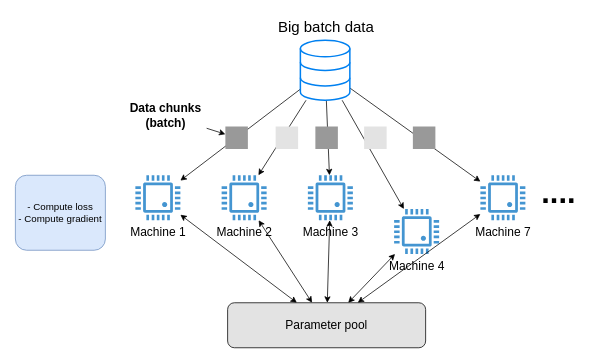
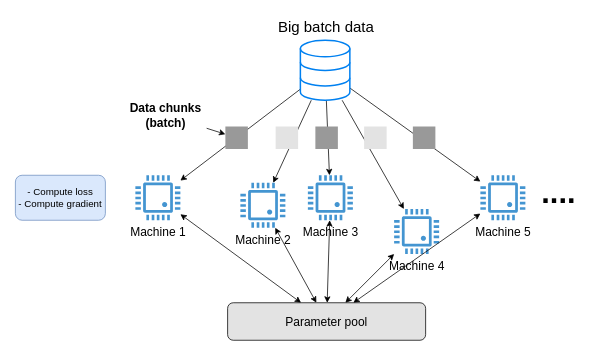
  <mxCell id="0" />
  <mxCell id="1" parent="0" />
  <mxCell id="2" style="rounded=0;orthogonalLoop=1;jettySize=auto;html=1;fontSize=16;" parent="1" source="7" target="9" edge="1"><mxGeometry relative="1" as="geometry" /></mxCell>
  <mxCell id="3" style="edgeStyle=none;rounded=0;orthogonalLoop=1;jettySize=auto;html=1;fontSize=16;" parent="1" source="7" target="10" edge="1"><mxGeometry relative="1" as="geometry" /></mxCell>
  <mxCell id="4" style="edgeStyle=none;rounded=0;orthogonalLoop=1;jettySize=auto;html=1;fontSize=16;" parent="1" source="7" target="11" edge="1"><mxGeometry relative="1" as="geometry" /></mxCell>
  <mxCell id="5" style="edgeStyle=none;rounded=0;orthogonalLoop=1;jettySize=auto;html=1;fontSize=16;" parent="1" source="7" target="12" edge="1"><mxGeometry relative="1" as="geometry" /></mxCell>
  <mxCell id="6" style="edgeStyle=none;rounded=0;orthogonalLoop=1;jettySize=auto;html=1;fontSize=16;" parent="1" source="7" target="13" edge="1"><mxGeometry relative="1" as="geometry" /></mxCell>
  <mxCell id="7" value="" style="html=1;verticalLabelPosition=bottom;align=center;labelBackgroundColor=#ffffff;verticalAlign=top;strokeWidth=2;strokeColor=#0080F0;shadow=0;dashed=0;shape=mxgraph.ios7.icons.data;" parent="1" vertex="1"><mxGeometry x="400" y="53" width="65.97" height="80" as="geometry" /></mxCell>
  <mxCell id="8" value="Big batch data" style="text;html=1;align=center;verticalAlign=middle;resizable=0;points=[];autosize=1;fontSize=20;fontStyle=0" parent="1" vertex="1"><mxGeometry x="369" y="20" width="130" height="30" as="geometry" /></mxCell>
  <mxCell id="9" value="Machine 1" style="pointerEvents=1;shadow=0;dashed=0;html=1;strokeColor=none;fillColor=#4495D1;labelPosition=center;verticalLabelPosition=bottom;verticalAlign=top;align=center;outlineConnect=0;shape=mxgraph.veeam.cpu;fontSize=16;" parent="1" vertex="1"><mxGeometry x="180" y="233" width="60" height="60" as="geometry" /></mxCell>
- <mxCell id="10" value="Machine 2" style="pointerEvents=1;shadow=0;dashed=0;html=1;strokeColor=none;fillColor=#4495D1;labelPosition=center;verticalLabelPosition=bottom;verticalAlign=top;align=center;outlineConnect=0;shape=mxgraph.veeam.cpu;fontSize=16;" parent="1" vertex="1"><mxGeometry x="295" y="233" width="60" height="60" as="geometry" /></mxCell>
+ <mxCell id="10" value="Machine 2" style="pointerEvents=1;shadow=0;dashed=0;html=1;strokeColor=none;fillColor=#4495D1;labelPosition=center;verticalLabelPosition=bottom;verticalAlign=top;align=center;outlineConnect=0;shape=mxgraph.veeam.cpu;fontSize=16;" parent="1" vertex="1"><mxGeometry x="320" y="243" width="60" height="60" as="geometry" /></mxCell>
  <mxCell id="11" value="Machine 3" style="pointerEvents=1;shadow=0;dashed=0;html=1;strokeColor=none;fillColor=#4495D1;labelPosition=center;verticalLabelPosition=bottom;verticalAlign=top;align=center;outlineConnect=0;shape=mxgraph.veeam.cpu;fontSize=16;" parent="1" vertex="1"><mxGeometry x="410" y="233" width="60" height="60" as="geometry" /></mxCell>
  <mxCell id="12" value="Machine 4" style="pointerEvents=1;shadow=0;dashed=0;html=1;strokeColor=none;fillColor=#4495D1;labelPosition=center;verticalLabelPosition=bottom;verticalAlign=top;align=center;outlineConnect=0;shape=mxgraph.veeam.cpu;fontSize=16;" parent="1" vertex="1"><mxGeometry x="525" y="278" width="60" height="60" as="geometry" /></mxCell>
- <mxCell id="13" value="Machine 7" style="pointerEvents=1;shadow=0;dashed=0;html=1;strokeColor=none;fillColor=#4495D1;labelPosition=center;verticalLabelPosition=bottom;verticalAlign=top;align=center;outlineConnect=0;shape=mxgraph.veeam.cpu;fontSize=16;" parent="1" vertex="1"><mxGeometry x="640" y="233" width="60" height="60" as="geometry" /></mxCell>
+ <mxCell id="13" value="Machine 5" style="pointerEvents=1;shadow=0;dashed=0;html=1;strokeColor=none;fillColor=#4495D1;labelPosition=center;verticalLabelPosition=bottom;verticalAlign=top;align=center;outlineConnect=0;shape=mxgraph.veeam.cpu;fontSize=16;" parent="1" vertex="1"><mxGeometry x="640" y="233" width="60" height="60" as="geometry" /></mxCell>
  <mxCell id="14" value="" style="rounded=0;whiteSpace=wrap;html=1;fontSize=16;fillColor=#999999;strokeColor=none;aspect=fixed;" parent="1" vertex="1"><mxGeometry x="300" y="168" width="30" height="30" as="geometry" /></mxCell>
  <mxCell id="15" value="" style="rounded=0;whiteSpace=wrap;html=1;fontSize=16;fillColor=#E3E3E3;strokeColor=none;aspect=fixed;" parent="1" vertex="1"><mxGeometry x="367" y="168" width="30" height="30" as="geometry" /></mxCell>
  <mxCell id="16" value="" style="rounded=0;whiteSpace=wrap;html=1;fontSize=16;fillColor=#999999;strokeColor=none;aspect=fixed;" parent="1" vertex="1"><mxGeometry x="420" y="168" width="30" height="30" as="geometry" /></mxCell>
  <mxCell id="17" style="edgeStyle=none;rounded=0;orthogonalLoop=1;jettySize=auto;html=1;fontSize=16;" parent="1" source="18" target="14" edge="1"><mxGeometry relative="1" as="geometry" /></mxCell>
  <mxCell id="18" value="Data chunks&lt;br&gt;(batch)" style="text;html=1;align=center;verticalAlign=middle;resizable=0;points=[];autosize=1;fontSize=16;fontStyle=1" parent="1" vertex="1"><mxGeometry x="165" y="133" width="110" height="40" as="geometry" /></mxCell>
  <mxCell id="19" value="" style="rounded=0;whiteSpace=wrap;html=1;fontSize=16;fillColor=#E3E3E3;strokeColor=none;aspect=fixed;" parent="1" vertex="1"><mxGeometry x="485" y="168" width="30" height="30" as="geometry" /></mxCell>
  <mxCell id="20" value="" style="rounded=0;whiteSpace=wrap;html=1;fontSize=16;fillColor=#999999;strokeColor=none;aspect=fixed;" parent="1" vertex="1"><mxGeometry x="550" y="168" width="30" height="30" as="geometry" /></mxCell>
  <mxCell id="21" style="edgeStyle=none;rounded=0;orthogonalLoop=1;jettySize=auto;html=1;fontSize=13;startArrow=classic;startFill=1;" parent="1" source="26" target="9" edge="1"><mxGeometry relative="1" as="geometry" /></mxCell>
  <mxCell id="22" style="edgeStyle=none;rounded=0;orthogonalLoop=1;jettySize=auto;html=1;fontSize=13;startArrow=classic;startFill=1;" parent="1" source="26" target="10" edge="1"><mxGeometry relative="1" as="geometry" /></mxCell>
  <mxCell id="23" style="edgeStyle=none;rounded=0;orthogonalLoop=1;jettySize=auto;html=1;fontSize=13;startArrow=classic;startFill=1;" parent="1" source="26" target="11" edge="1"><mxGeometry relative="1" as="geometry" /></mxCell>
  <mxCell id="24" style="edgeStyle=none;rounded=0;orthogonalLoop=1;jettySize=auto;html=1;fontSize=13;startArrow=classic;startFill=1;" parent="1" source="26" target="12" edge="1"><mxGeometry relative="1" as="geometry" /></mxCell>
  <mxCell id="25" style="edgeStyle=none;rounded=0;orthogonalLoop=1;jettySize=auto;html=1;fontSize=13;startArrow=classic;startFill=1;" parent="1" source="26" target="13" edge="1"><mxGeometry relative="1" as="geometry" /></mxCell>
- <mxCell id="26" value="Parameter pool" style="rounded=1;whiteSpace=wrap;html=1;fillColor=#E3E3E3;fontSize=16;" parent="1" vertex="1"><mxGeometry x="302.99" y="403" width="264.03" height="60" as="geometry" /></mxCell>
- <mxCell id="27" value="- Compute loss&lt;br style=&quot;font-size: 13px;&quot;&gt;- Compute gradient" style="rounded=1;whiteSpace=wrap;html=1;fillColor=#dae8fc;fontSize=13;strokeColor=#6c8ebf;" parent="1" vertex="1"><mxGeometry x="20" y="233" width="120" height="100" as="geometry" /></mxCell>
+ <mxCell id="26" value="Parameter pool" style="rounded=1;whiteSpace=wrap;html=1;fillColor=#E3E3E3;fontSize=16;" parent="1" vertex="1"><mxGeometry x="302.99" y="403" width="264.03" height="50" as="geometry" /></mxCell>
+ <mxCell id="27" value="- Compute loss&lt;br style=&quot;font-size: 13px;&quot;&gt;- Compute gradient" style="rounded=1;whiteSpace=wrap;html=1;fillColor=#dae8fc;fontSize=13;strokeColor=#6c8ebf;" parent="1" vertex="1"><mxGeometry x="20" y="233" width="120" height="60" as="geometry" /></mxCell>
  <mxCell id="28" value="...." style="text;html=1;align=center;verticalAlign=middle;resizable=0;points=[];autosize=1;fontSize=41;fontStyle=1" parent="1" vertex="1"><mxGeometry x="714" y="232" width="60" height="50" as="geometry" /></mxCell>
